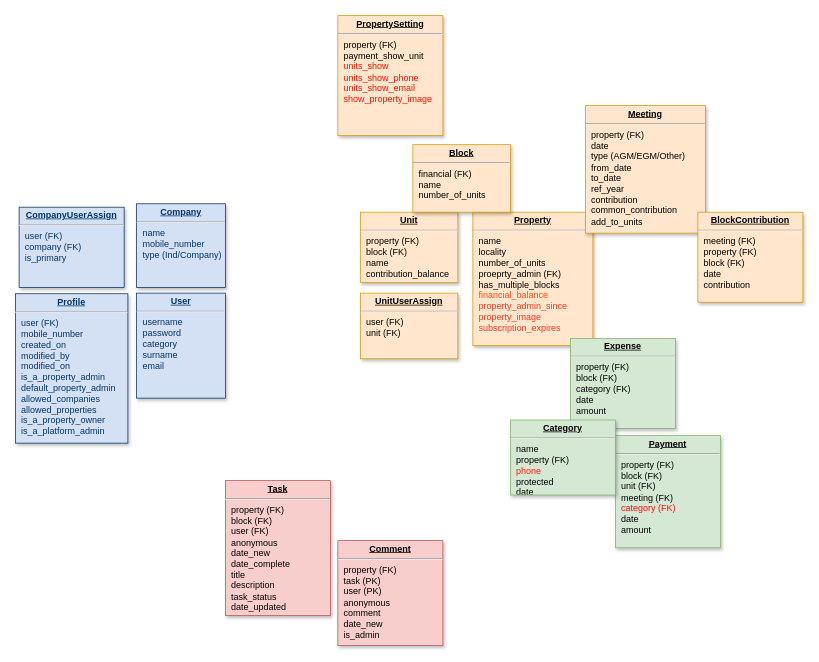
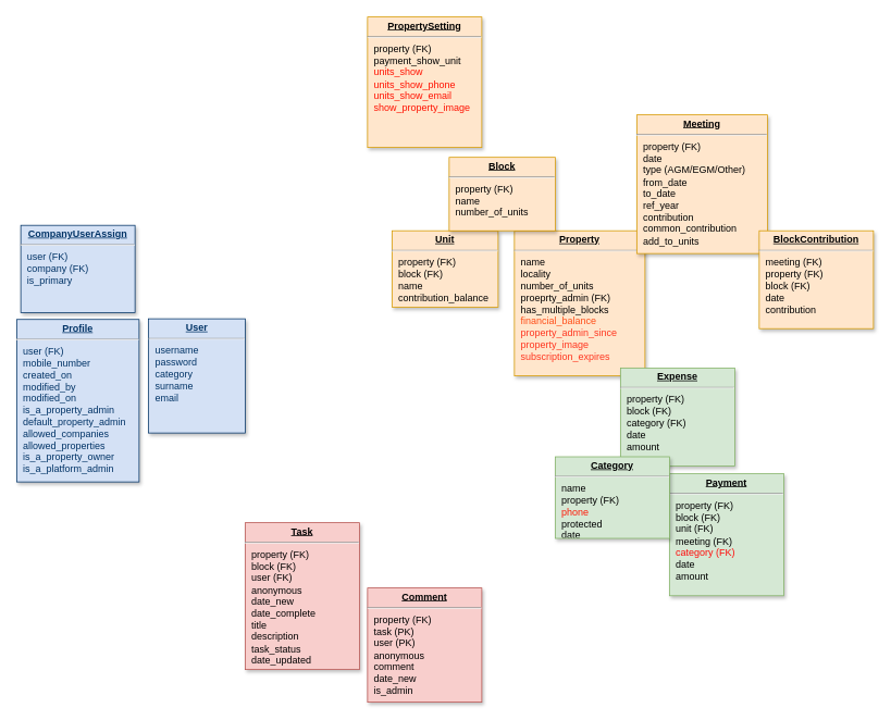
  <mxCell id="0" />
  <mxCell id="1" parent="0" />
- <mxCell id="2" value="&lt;p style=&quot;margin: 0px ; margin-top: 4px ; text-align: center ; text-decoration: underline&quot;&gt;&lt;b&gt;UnitUserAssign&lt;/b&gt;&lt;/p&gt;&lt;hr&gt;&lt;p style=&quot;margin: 0px ; margin-left: 8px&quot;&gt;user (FK)&lt;/p&gt;&lt;p style=&quot;margin: 0px ; margin-left: 8px&quot;&gt;unit (FK)&lt;/p&gt;" style="verticalAlign=top;align=left;overflow=fill;fontSize=12;fontFamily=Helvetica;html=1;strokeColor=#d79b00;shadow=1;fillColor=#ffe6cc;" parent="1" vertex="1"><mxGeometry x="480" y="390" width="130" height="87.5" as="geometry" /></mxCell>
  <mxCell id="3" value="&lt;p style=&quot;margin: 0px ; margin-top: 4px ; text-align: center ; text-decoration: underline&quot;&gt;&lt;strong&gt;Unit&lt;/strong&gt;&lt;/p&gt;&lt;hr&gt;&lt;p style=&quot;margin: 0px ; margin-left: 8px&quot;&gt;property (FK)&lt;/p&gt;&lt;p style=&quot;margin: 0px ; margin-left: 8px&quot;&gt;block (FK)&lt;/p&gt;&lt;p style=&quot;margin: 0px ; margin-left: 8px&quot;&gt;name&lt;/p&gt;&lt;p style=&quot;margin: 0px ; margin-left: 8px&quot;&gt;&lt;span&gt;contribution_balance&lt;/span&gt;&lt;br&gt;&lt;/p&gt;&lt;p style=&quot;margin: 0px ; margin-left: 8px&quot;&gt;&lt;br&gt;&lt;/p&gt;" style="verticalAlign=top;align=left;overflow=fill;fontSize=12;fontFamily=Helvetica;html=1;strokeColor=#d79b00;shadow=1;fillColor=#ffe6cc;" parent="1" vertex="1"><mxGeometry x="480" y="282.09" width="130" height="93.75" as="geometry" /></mxCell>
  <mxCell id="4" value="&lt;p style=&quot;margin: 0px ; margin-top: 4px ; text-align: center ; text-decoration: underline&quot;&gt;&lt;strong&gt;Property&lt;/strong&gt;&lt;/p&gt;&lt;hr&gt;&lt;p style=&quot;margin: 0px ; margin-left: 8px&quot;&gt;name&lt;/p&gt;&lt;p style=&quot;margin: 0px ; margin-left: 8px&quot;&gt;locality&lt;/p&gt;&lt;p style=&quot;margin: 0px ; margin-left: 8px&quot;&gt;number_of_units&lt;/p&gt;&lt;p style=&quot;margin: 0px ; margin-left: 8px&quot;&gt;proeprty_admin (FK)&lt;/p&gt;&lt;p style=&quot;margin: 0px ; margin-left: 8px&quot;&gt;&lt;span&gt;has_multiple_blocks&lt;/span&gt;&lt;br&gt;&lt;/p&gt;&lt;p style=&quot;margin: 0px ; margin-left: 8px&quot;&gt;&lt;font color=&quot;#ff4d17&quot;&gt;financial_balance&lt;/font&gt;&lt;/p&gt;&lt;p style=&quot;margin: 0px ; margin-left: 8px&quot;&gt;&lt;font color=&quot;#ff351f&quot;&gt;property_admin_since&lt;/font&gt;&lt;font color=&quot;#ff4d17&quot;&gt;&lt;br&gt;&lt;/font&gt;&lt;/p&gt;&lt;p style=&quot;margin: 0px ; margin-left: 8px&quot;&gt;&lt;font color=&quot;#ff351f&quot;&gt;property_image&lt;/font&gt;&lt;/p&gt;&lt;p style=&quot;margin: 0px ; margin-left: 8px&quot;&gt;&lt;font color=&quot;#ff351f&quot;&gt;subscription_expires&lt;/font&gt;&lt;/p&gt;" style="verticalAlign=top;align=left;overflow=fill;fontSize=12;fontFamily=Helvetica;html=1;strokeColor=#d79b00;shadow=1;fillColor=#ffe6cc;" parent="1" vertex="1"><mxGeometry x="630" y="282.09" width="160" height="177.91" as="geometry" /></mxCell>
  <mxCell id="5" value="&lt;p style=&quot;margin: 0px ; margin-top: 4px ; text-align: center ; text-decoration: underline&quot;&gt;&lt;strong&gt;Profile&lt;/strong&gt;&lt;/p&gt;&lt;hr&gt;&lt;p style=&quot;margin: 0px ; margin-left: 8px&quot;&gt;user (FK)&lt;/p&gt;&lt;p style=&quot;margin: 0px ; margin-left: 8px&quot;&gt;mobile_number&lt;/p&gt;&lt;p style=&quot;margin: 0px ; margin-left: 8px&quot;&gt;created_on&lt;/p&gt;&lt;p style=&quot;margin: 0px ; margin-left: 8px&quot;&gt;modified_by&lt;/p&gt;&lt;p style=&quot;margin: 0px ; margin-left: 8px&quot;&gt;modified_on&lt;/p&gt;&lt;p style=&quot;margin: 0px ; margin-left: 8px&quot;&gt;is_a_property_admin&lt;/p&gt;&lt;p style=&quot;margin: 0px ; margin-left: 8px&quot;&gt;default_property_admin&lt;br&gt;&lt;/p&gt;&lt;p style=&quot;margin: 0px ; margin-left: 8px&quot;&gt;allowed_companies&lt;/p&gt;&lt;p style=&quot;margin: 0px ; margin-left: 8px&quot;&gt;allowed_properties&lt;/p&gt;&lt;p style=&quot;margin: 0px ; margin-left: 8px&quot;&gt;is_a_property_owner&lt;/p&gt;&lt;p style=&quot;margin: 0px ; margin-left: 8px&quot;&gt;is_a_platform_admin&lt;/p&gt;" style="verticalAlign=top;align=left;overflow=fill;fontSize=12;fontFamily=Helvetica;html=1;strokeColor=#003366;shadow=1;fillColor=#D4E1F5;fontColor=#003366;direction=west;" parent="1" vertex="1"><mxGeometry x="20" y="390.82" width="150" height="199.18" as="geometry" /></mxCell>
  <mxCell id="6" value="&lt;p style=&quot;margin: 0px ; margin-top: 4px ; text-align: center ; text-decoration: underline&quot;&gt;&lt;b&gt;User&lt;/b&gt;&lt;/p&gt;&lt;hr&gt;&lt;p style=&quot;margin: 0px ; margin-left: 8px&quot;&gt;username&lt;/p&gt;&lt;p style=&quot;margin: 0px ; margin-left: 8px&quot;&gt;password&lt;/p&gt;&lt;p style=&quot;margin: 0px ; margin-left: 8px&quot;&gt;category&lt;/p&gt;&lt;p style=&quot;margin: 0px ; margin-left: 8px&quot;&gt;surname&lt;/p&gt;&lt;p style=&quot;margin: 0px ; margin-left: 8px&quot;&gt;email&lt;/p&gt;" style="verticalAlign=top;align=left;overflow=fill;fontSize=12;fontFamily=Helvetica;html=1;strokeColor=#003366;shadow=1;fillColor=#D4E1F5;fontColor=#003366;direction=south;" parent="1" vertex="1"><mxGeometry x="181.64" y="390" width="118.36" height="140" as="geometry" /></mxCell>
- <mxCell id="7" value="&lt;p style=&quot;margin: 0px ; margin-top: 4px ; text-align: center ; text-decoration: underline&quot;&gt;&lt;b&gt;Company&lt;/b&gt;&lt;/p&gt;&lt;hr&gt;&lt;p style=&quot;margin: 0px ; margin-left: 8px&quot;&gt;name&lt;/p&gt;&lt;p style=&quot;margin: 0px ; margin-left: 8px&quot;&gt;mobile_number&lt;/p&gt;&lt;p style=&quot;margin: 0px ; margin-left: 8px&quot;&gt;type (Ind/Company)&lt;/p&gt;" style="verticalAlign=top;align=left;overflow=fill;fontSize=12;fontFamily=Helvetica;html=1;strokeColor=#003366;shadow=1;fillColor=#D4E1F5;fontColor=#003366;direction=south;" parent="1" vertex="1"><mxGeometry x="181.64" y="270.87" width="118.36" height="111.64" as="geometry" /></mxCell>
  <mxCell id="8" value="&lt;p style=&quot;margin: 0px ; margin-top: 4px ; text-align: center ; text-decoration: underline&quot;&gt;&lt;b&gt;CompanyUserAssign&lt;/b&gt;&lt;/p&gt;&lt;hr&gt;&lt;p style=&quot;margin: 0px ; margin-left: 8px&quot;&gt;user (FK)&lt;/p&gt;&lt;p style=&quot;margin: 0px ; margin-left: 8px&quot;&gt;company (FK)&lt;/p&gt;&lt;p style=&quot;margin: 0px ; margin-left: 8px&quot;&gt;is_primary&lt;/p&gt;" style="verticalAlign=top;align=left;overflow=fill;fontSize=12;fontFamily=Helvetica;html=1;strokeColor=#003366;shadow=1;fillColor=#D4E1F5;fontColor=#003366;direction=east;" parent="1" vertex="1"><mxGeometry x="25" y="275.42" width="140" height="107.09" as="geometry" /></mxCell>
  <mxCell id="9" value="&lt;p style=&quot;margin: 0px ; margin-top: 4px ; text-align: center ; text-decoration: underline&quot;&gt;&lt;strong&gt;Meeting&lt;/strong&gt;&lt;/p&gt;&lt;hr&gt;&lt;p style=&quot;margin: 0px ; margin-left: 8px&quot;&gt;property (FK)&lt;/p&gt;&lt;p style=&quot;margin: 0px ; margin-left: 8px&quot;&gt;date&lt;/p&gt;&lt;p style=&quot;margin: 0px ; margin-left: 8px&quot;&gt;type (AGM/EGM/Other)&lt;/p&gt;&lt;p style=&quot;margin: 0px ; margin-left: 8px&quot;&gt;from_date&lt;/p&gt;&lt;p style=&quot;margin: 0px ; margin-left: 8px&quot;&gt;to_date&lt;/p&gt;&lt;p style=&quot;margin: 0px ; margin-left: 8px&quot;&gt;ref_year&lt;/p&gt;&lt;p style=&quot;margin: 0px ; margin-left: 8px&quot;&gt;contribution&lt;/p&gt;&lt;p style=&quot;margin: 0px ; margin-left: 8px&quot;&gt;common_contribution&lt;/p&gt;&lt;p style=&quot;margin: 0px ; margin-left: 8px&quot;&gt;add_to_units&lt;/p&gt;" style="verticalAlign=top;align=left;overflow=fill;fontSize=12;fontFamily=Helvetica;html=1;strokeColor=#d79b00;shadow=1;fillColor=#ffe6cc;direction=west;" parent="1" vertex="1"><mxGeometry x="780" y="140" width="160" height="170" as="geometry" /></mxCell>
  <mxCell id="10" value="&lt;p style=&quot;margin: 0px ; margin-top: 4px ; text-align: center ; text-decoration: underline&quot;&gt;&lt;strong&gt;BlockContribution&lt;/strong&gt;&lt;/p&gt;&lt;hr&gt;&lt;p style=&quot;margin: 0px ; margin-left: 8px&quot;&gt;meeting (FK)&lt;/p&gt;&lt;p style=&quot;margin: 0px ; margin-left: 8px&quot;&gt;property (FK)&lt;/p&gt;&lt;p style=&quot;margin: 0px ; margin-left: 8px&quot;&gt;block (FK)&lt;/p&gt;&lt;p style=&quot;margin: 0px ; margin-left: 8px&quot;&gt;date&lt;/p&gt;&lt;p style=&quot;margin: 0px ; margin-left: 8px&quot;&gt;contribution&lt;br&gt;&lt;/p&gt;" style="verticalAlign=top;align=left;overflow=fill;fontSize=12;fontFamily=Helvetica;html=1;strokeColor=#d79b00;shadow=1;fillColor=#ffe6cc;direction=west;" parent="1" vertex="1"><mxGeometry x="930" y="282.09" width="140" height="120" as="geometry" /></mxCell>
- <mxCell id="11" value="&lt;p style=&quot;margin: 0px ; margin-top: 4px ; text-align: center ; text-decoration: underline&quot;&gt;&lt;strong&gt;Block&lt;/strong&gt;&lt;/p&gt;&lt;hr&gt;&lt;p style=&quot;margin: 0px ; margin-left: 8px&quot;&gt;financial (FK)&lt;/p&gt;&lt;p style=&quot;margin: 0px ; margin-left: 8px&quot;&gt;name&lt;/p&gt;&lt;p style=&quot;margin: 0px ; margin-left: 8px&quot;&gt;number_of_units&lt;/p&gt;&lt;p style=&quot;margin: 0px ; margin-left: 8px&quot;&gt;&lt;br&gt;&lt;/p&gt;" style="verticalAlign=top;align=left;overflow=fill;fontSize=12;fontFamily=Helvetica;html=1;strokeColor=#d79b00;shadow=1;fillColor=#ffe6cc;direction=west;" parent="1" vertex="1"><mxGeometry x="550" y="192.09" width="130" height="90" as="geometry" /></mxCell>
+ <mxCell id="11" value="&lt;p style=&quot;margin: 0px ; margin-top: 4px ; text-align: center ; text-decoration: underline&quot;&gt;&lt;strong&gt;Block&lt;/strong&gt;&lt;/p&gt;&lt;hr&gt;&lt;p style=&quot;margin: 0px ; margin-left: 8px&quot;&gt;property (FK)&lt;/p&gt;&lt;p style=&quot;margin: 0px ; margin-left: 8px&quot;&gt;name&lt;/p&gt;&lt;p style=&quot;margin: 0px ; margin-left: 8px&quot;&gt;number_of_units&lt;/p&gt;&lt;p style=&quot;margin: 0px ; margin-left: 8px&quot;&gt;&lt;br&gt;&lt;/p&gt;" style="verticalAlign=top;align=left;overflow=fill;fontSize=12;fontFamily=Helvetica;html=1;strokeColor=#d79b00;shadow=1;fillColor=#ffe6cc;direction=west;" parent="1" vertex="1"><mxGeometry x="550" y="192.09" width="130" height="90" as="geometry" /></mxCell>
  <mxCell id="12" value="&lt;p style=&quot;margin: 0px ; margin-top: 4px ; text-align: center ; text-decoration: underline&quot;&gt;&lt;strong&gt;Payment&lt;/strong&gt;&lt;/p&gt;&lt;hr&gt;&lt;p style=&quot;margin: 0px ; margin-left: 8px&quot;&gt;&lt;span&gt;property (FK)&lt;/span&gt;&lt;br&gt;&lt;/p&gt;&lt;p style=&quot;margin: 0px ; margin-left: 8px&quot;&gt;&lt;span&gt;block (FK)&lt;/span&gt;&lt;/p&gt;&lt;p style=&quot;margin: 0px ; margin-left: 8px&quot;&gt;&lt;span&gt;unit (FK)&lt;/span&gt;&lt;/p&gt;&lt;p style=&quot;margin: 0px ; margin-left: 8px&quot;&gt;meeting (FK)&lt;/p&gt;&lt;p style=&quot;margin: 0px ; margin-left: 8px&quot;&gt;&lt;font color=&quot;#ff0a0a&quot;&gt;category (FK)&lt;/font&gt;&lt;/p&gt;&lt;p style=&quot;margin: 0px ; margin-left: 8px&quot;&gt;date&lt;span&gt;&lt;br&gt;&lt;/span&gt;&lt;/p&gt;&lt;p style=&quot;margin: 0px ; margin-left: 8px&quot;&gt;&lt;span&gt;amount&lt;/span&gt;&lt;/p&gt;" style="verticalAlign=top;align=left;overflow=fill;fontSize=12;fontFamily=Helvetica;html=1;strokeColor=#82b366;shadow=1;fillColor=#d5e8d4;direction=west;" parent="1" vertex="1"><mxGeometry x="820" y="580" width="140" height="149.55" as="geometry" /></mxCell>
  <mxCell id="13" value="&lt;p style=&quot;margin: 0px ; margin-top: 4px ; text-align: center ; text-decoration: underline&quot;&gt;&lt;strong&gt;Expense&lt;/strong&gt;&lt;/p&gt;&lt;hr&gt;&lt;p style=&quot;margin: 0px ; margin-left: 8px&quot;&gt;&lt;span&gt;property (FK)&lt;/span&gt;&lt;/p&gt;&lt;p style=&quot;margin: 0px ; margin-left: 8px&quot;&gt;&lt;span&gt;block (FK)&lt;/span&gt;&lt;/p&gt;&lt;p style=&quot;margin: 0px ; margin-left: 8px&quot;&gt;category (FK)&lt;/p&gt;&lt;p style=&quot;margin: 0px ; margin-left: 8px&quot;&gt;date&lt;/p&gt;&lt;p style=&quot;margin: 0px ; margin-left: 8px&quot;&gt;&lt;span&gt;amount&lt;/span&gt;&lt;br&gt;&lt;/p&gt;&lt;p style=&quot;margin: 0px ; margin-left: 8px&quot;&gt;&lt;br&gt;&lt;/p&gt;" style="verticalAlign=top;align=left;overflow=fill;fontSize=12;fontFamily=Helvetica;html=1;strokeColor=#82b366;shadow=1;fillColor=#d5e8d4;direction=west;" parent="1" vertex="1"><mxGeometry x="760" y="450.45" width="140" height="120" as="geometry" /></mxCell>
  <mxCell id="14" value="&lt;p style=&quot;margin: 0px ; margin-top: 4px ; text-align: center ; text-decoration: underline&quot;&gt;&lt;strong&gt;Category&lt;/strong&gt;&lt;/p&gt;&lt;hr&gt;&lt;p style=&quot;margin: 0px ; margin-left: 8px&quot;&gt;name&lt;br&gt;&lt;/p&gt;&lt;p style=&quot;margin: 0px ; margin-left: 8px&quot;&gt;property (FK)&lt;/p&gt;&lt;p style=&quot;margin: 0px ; margin-left: 8px&quot;&gt;&lt;font color=&quot;#ff1808&quot;&gt;phone&lt;/font&gt;&lt;/p&gt;&lt;p style=&quot;margin: 0px ; margin-left: 8px&quot;&gt;protected&lt;/p&gt;&lt;p style=&quot;margin: 0px ; margin-left: 8px&quot;&gt;date&lt;/p&gt;" style="verticalAlign=top;align=left;overflow=fill;fontSize=12;fontFamily=Helvetica;html=1;strokeColor=#82b366;shadow=1;fillColor=#d5e8d4;direction=west;" parent="1" vertex="1"><mxGeometry x="680" y="559.18" width="140" height="100" as="geometry" /></mxCell>
  <mxCell id="15" value="&lt;p style=&quot;margin: 0px ; margin-top: 4px ; text-align: center ; text-decoration: underline&quot;&gt;&lt;strong&gt;Task&lt;/strong&gt;&lt;/p&gt;&lt;hr&gt;&lt;p style=&quot;margin: 0px ; margin-left: 8px&quot;&gt;&lt;span&gt;property (FK)&lt;/span&gt;&lt;br&gt;&lt;/p&gt;&lt;p style=&quot;margin: 0px ; margin-left: 8px&quot;&gt;&lt;span&gt;block (FK)&lt;/span&gt;&lt;/p&gt;&lt;p style=&quot;margin: 0px ; margin-left: 8px&quot;&gt;&lt;span&gt;user (FK)&lt;/span&gt;&lt;/p&gt;&lt;p style=&quot;margin: 0px ; margin-left: 8px&quot;&gt;&lt;span&gt;anonymous&lt;/span&gt;&lt;/p&gt;&lt;p style=&quot;margin: 0px ; margin-left: 8px&quot;&gt;date_new&lt;/p&gt;&lt;p style=&quot;margin: 0px ; margin-left: 8px&quot;&gt;date_complete&lt;/p&gt;&lt;p style=&quot;margin: 0px ; margin-left: 8px&quot;&gt;title&lt;span&gt;&lt;br&gt;&lt;/span&gt;&lt;/p&gt;&lt;p style=&quot;margin: 0px ; margin-left: 8px&quot;&gt;&lt;span&gt;description&lt;/span&gt;&lt;/p&gt;&lt;p style=&quot;margin: 0px ; margin-left: 8px&quot;&gt;&lt;span&gt;task_status&lt;/span&gt;&lt;/p&gt;&lt;p style=&quot;margin: 0px ; margin-left: 8px&quot;&gt;&lt;span&gt;date_updated&lt;/span&gt;&lt;/p&gt;" style="verticalAlign=top;align=left;overflow=fill;fontSize=12;fontFamily=Helvetica;html=1;strokeColor=#b85450;shadow=1;fillColor=#f8cecc;direction=west;" parent="1" vertex="1"><mxGeometry x="300" y="640" width="140" height="180" as="geometry" /></mxCell>
  <mxCell id="16" value="&lt;p style=&quot;margin: 0px ; margin-top: 4px ; text-align: center ; text-decoration: underline&quot;&gt;&lt;b&gt;Comment&lt;/b&gt;&lt;/p&gt;&lt;hr&gt;&lt;p style=&quot;margin: 0px ; margin-left: 8px&quot;&gt;&lt;span&gt;property (FK)&lt;/span&gt;&lt;br&gt;&lt;/p&gt;&lt;p style=&quot;margin: 0px ; margin-left: 8px&quot;&gt;&lt;span&gt;task (PK)&lt;/span&gt;&lt;/p&gt;&lt;p style=&quot;margin: 0px ; margin-left: 8px&quot;&gt;&lt;span&gt;user (PK)&lt;/span&gt;&lt;/p&gt;&lt;p style=&quot;margin: 0px ; margin-left: 8px&quot;&gt;&lt;span&gt;anonymous&lt;/span&gt;&lt;/p&gt;&lt;p style=&quot;margin: 0px ; margin-left: 8px&quot;&gt;&lt;span&gt;comment&lt;/span&gt;&lt;/p&gt;&lt;p style=&quot;margin: 0px ; margin-left: 8px&quot;&gt;&lt;span&gt;date_new&lt;/span&gt;&lt;/p&gt;&lt;p style=&quot;margin: 0px ; margin-left: 8px&quot;&gt;&lt;span&gt;is_admin&lt;/span&gt;&lt;/p&gt;&lt;p style=&quot;margin: 0px ; margin-left: 8px&quot;&gt;&lt;span&gt;&lt;br&gt;&lt;/span&gt;&lt;/p&gt;" style="verticalAlign=top;align=left;overflow=fill;fontSize=12;fontFamily=Helvetica;html=1;strokeColor=#b85450;shadow=1;fillColor=#f8cecc;direction=west;" parent="1" vertex="1"><mxGeometry x="450" y="720" width="140" height="140" as="geometry" /></mxCell>
  <mxCell id="17" value="&lt;p style=&quot;margin: 0px ; margin-top: 4px ; text-align: center ; text-decoration: underline&quot;&gt;&lt;strong&gt;PropertySetting&lt;/strong&gt;&lt;/p&gt;&lt;hr&gt;&lt;p style=&quot;margin: 0px ; margin-left: 8px&quot;&gt;property (FK)&lt;/p&gt;&lt;p style=&quot;margin: 0px ; margin-left: 8px&quot;&gt;payment_show_unit&lt;/p&gt;&lt;p style=&quot;margin: 0px ; margin-left: 8px&quot;&gt;&lt;font color=&quot;#ff1100&quot;&gt;units_show&lt;/font&gt;&lt;/p&gt;&lt;p style=&quot;margin: 0px ; margin-left: 8px&quot;&gt;&lt;font color=&quot;#ff1100&quot;&gt;units_show_phone&lt;/font&gt;&lt;/p&gt;&lt;p style=&quot;margin: 0px ; margin-left: 8px&quot;&gt;&lt;font color=&quot;#ff1100&quot;&gt;units_show_email&lt;/font&gt;&lt;/p&gt;&lt;p style=&quot;margin: 0px ; margin-left: 8px&quot;&gt;&lt;font color=&quot;#ff1100&quot;&gt;show_property_image&lt;/font&gt;&lt;/p&gt;" style="verticalAlign=top;align=left;overflow=fill;fontSize=12;fontFamily=Helvetica;html=1;strokeColor=#d79b00;shadow=1;fillColor=#ffe6cc;direction=west;" parent="1" vertex="1"><mxGeometry x="450" y="20" width="140" height="160" as="geometry" /></mxCell>
